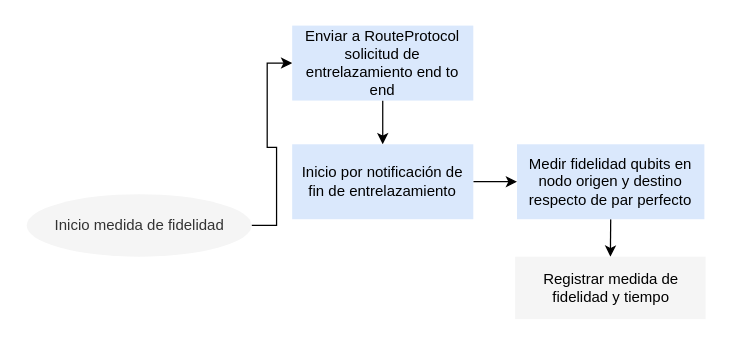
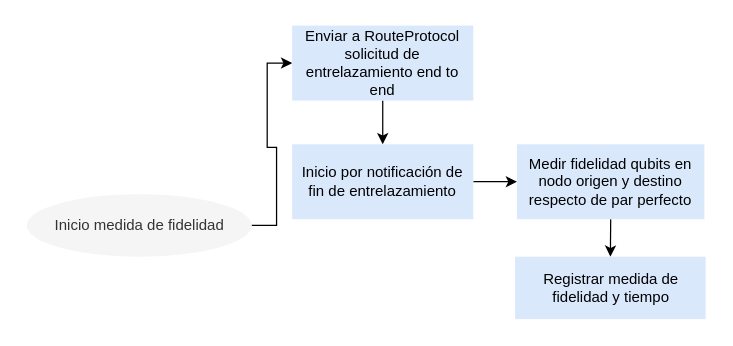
  <mxCell id="0" />
  <mxCell id="1" parent="0" />
  <mxCell id="2" style="edgeStyle=orthogonalEdgeStyle;rounded=0;orthogonalLoop=1;jettySize=auto;html=1;exitX=1;exitY=0.5;exitDx=0;exitDy=0;entryX=0;entryY=0.5;entryDx=0;entryDy=0;" parent="1" source="3" target="5" edge="1"><mxGeometry relative="1" as="geometry" /></mxCell>
  <mxCell id="3" value="Inicio medida de fidelidad" style="ellipse;whiteSpace=wrap;html=1;fillColor=#f5f5f5;fontColor=#333333;strokeColor=none;" parent="1" vertex="1"><mxGeometry x="20.5" y="155" width="180" height="50" as="geometry" /></mxCell>
  <mxCell id="4" style="edgeStyle=orthogonalEdgeStyle;rounded=0;orthogonalLoop=1;jettySize=auto;html=1;exitX=0.5;exitY=1;exitDx=0;exitDy=0;entryX=0.5;entryY=0;entryDx=0;entryDy=0;" parent="1" source="5" target="7" edge="1"><mxGeometry relative="1" as="geometry" /></mxCell>
  <mxCell id="5" value="Enviar a RouteProtocol solicitud de entrelazamiento end to end" style="rounded=0;whiteSpace=wrap;html=1;fillColor=#dae8fc;strokeColor=none;" parent="1" vertex="1"><mxGeometry x="233" y="20" width="145" height="60" as="geometry" /></mxCell>
  <mxCell id="6" style="edgeStyle=orthogonalEdgeStyle;rounded=0;orthogonalLoop=1;jettySize=auto;html=1;exitX=1;exitY=0.5;exitDx=0;exitDy=0;entryX=0;entryY=0.5;entryDx=0;entryDy=0;" parent="1" source="7" target="9" edge="1"><mxGeometry relative="1" as="geometry" /></mxCell>
  <mxCell id="7" value="Inicio por notificación de fin de entrelazamiento" style="rounded=0;whiteSpace=wrap;html=1;fillColor=#dae8fc;strokeColor=none;" parent="1" vertex="1"><mxGeometry x="233" y="115" width="145" height="60" as="geometry" /></mxCell>
  <mxCell id="8" style="edgeStyle=orthogonalEdgeStyle;rounded=0;orthogonalLoop=1;jettySize=auto;html=1;exitX=0.5;exitY=1;exitDx=0;exitDy=0;entryX=0.5;entryY=0;entryDx=0;entryDy=0;" parent="1" source="9" target="10" edge="1"><mxGeometry relative="1" as="geometry" /></mxCell>
  <mxCell id="9" value="Medir fidelidad qubits en nodo origen y destino respecto de par perfecto" style="rounded=0;whiteSpace=wrap;html=1;fillColor=#dae8fc;strokeColor=none;" parent="1" vertex="1"><mxGeometry x="413" y="115" width="150" height="60" as="geometry" /></mxCell>
- <mxCell id="10" value="Registrar medida de fidelidad y tiempo" style="rounded=0;whiteSpace=wrap;html=1;fillColor=#f5f5f5;strokeColor=none;" parent="1" vertex="1"><mxGeometry x="411.5" y="205" width="152.5" height="50" as="geometry" /></mxCell>
+ <mxCell id="10" value="Registrar medida de fidelidad y tiempo" style="rounded=0;whiteSpace=wrap;html=1;fillColor=#dae8fc;strokeColor=none;" parent="1" vertex="1"><mxGeometry x="411.5" y="205" width="152.5" height="50" as="geometry" /></mxCell>
